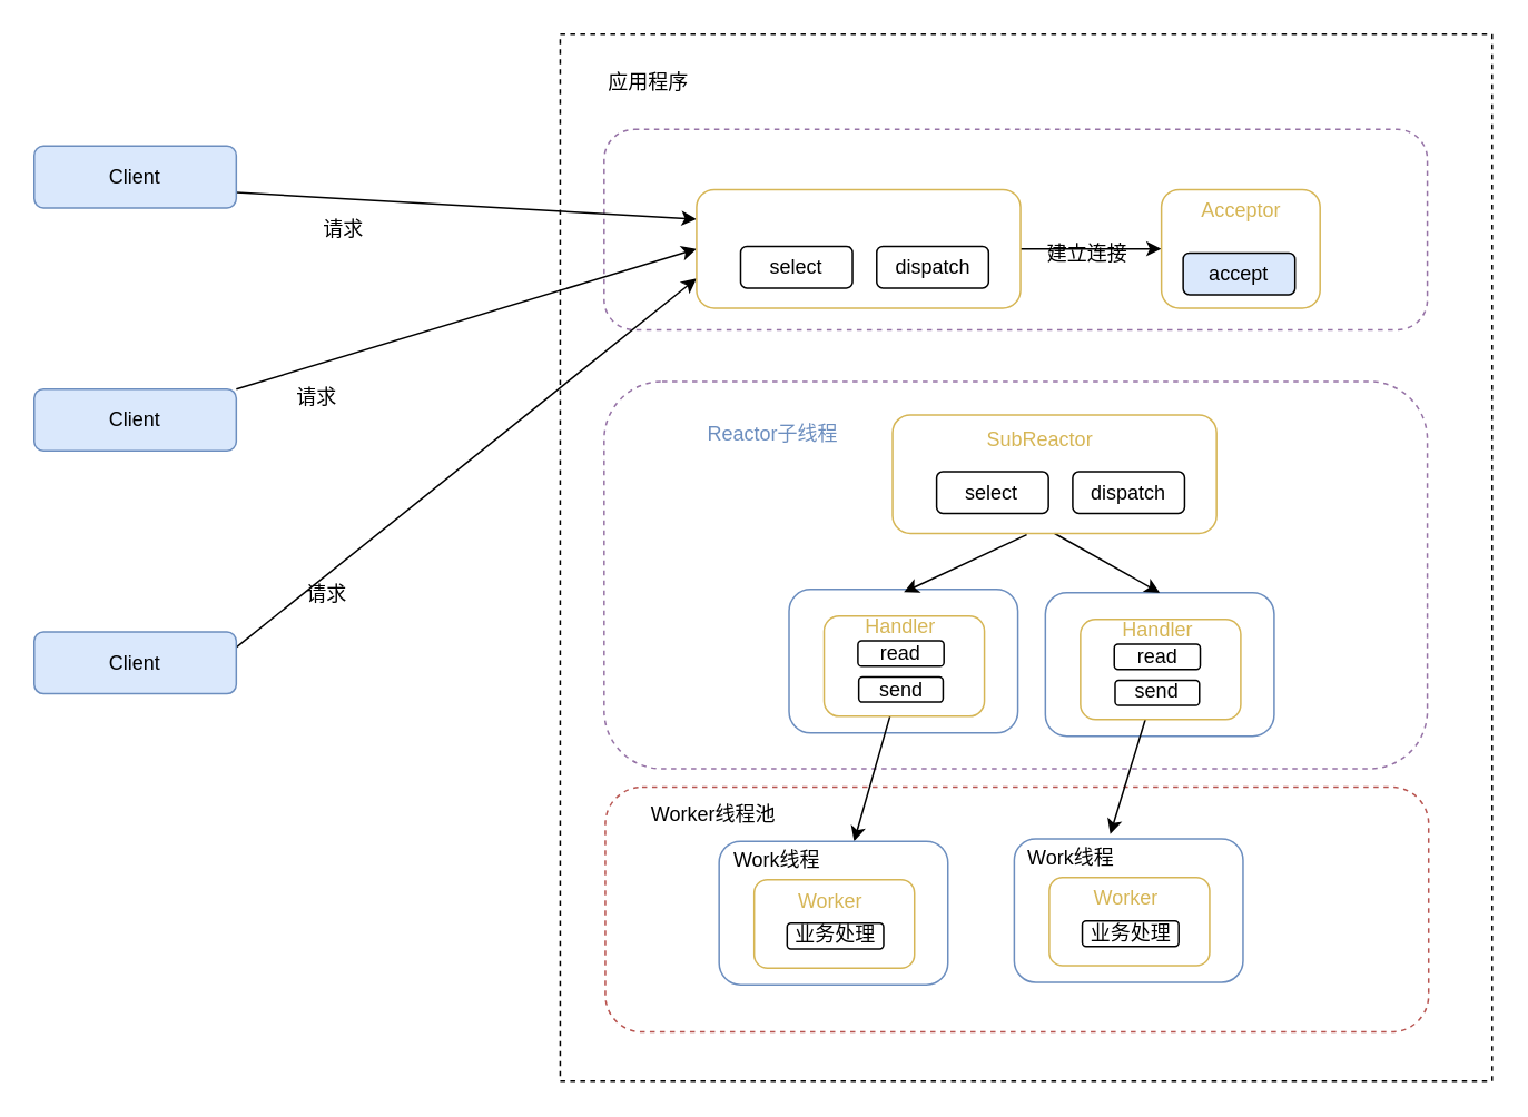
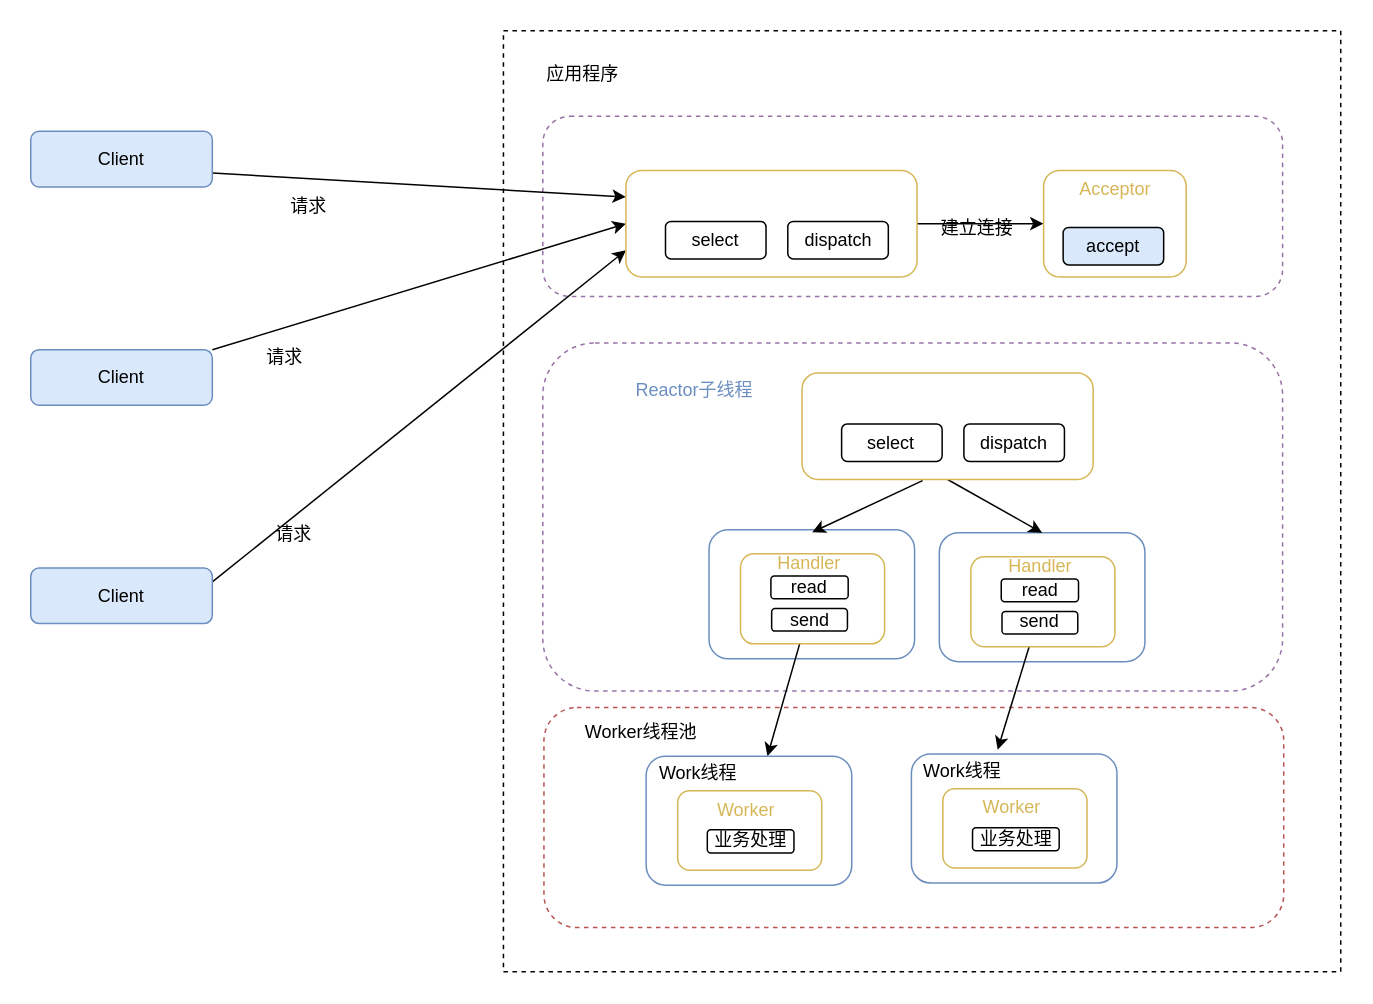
  <mxCell id="0" />
  <mxCell id="1" parent="0" />
  <mxCell id="2" value="" style="rounded=0;whiteSpace=wrap;html=1;fillColor=none;dashed=1;" vertex="1" parent="1"><mxGeometry x="335" y="20" width="558" height="627" as="geometry" /></mxCell>
  <mxCell id="3" value="" style="rounded=1;whiteSpace=wrap;html=1;fillColor=none;dashed=1;strokeColor=#9673a6;" vertex="1" parent="1"><mxGeometry x="361.25" y="228" width="493" height="232" as="geometry" /></mxCell>
  <mxCell id="4" value="" style="rounded=1;whiteSpace=wrap;html=1;fillColor=none;dashed=1;strokeColor=#9673a6;" vertex="1" parent="1"><mxGeometry x="361.25" y="77" width="493" height="120" as="geometry" /></mxCell>
  <mxCell id="5" value="" style="rounded=1;whiteSpace=wrap;html=1;fillColor=none;strokeColor=#b85450;dashed=1;" vertex="1" parent="1"><mxGeometry x="362" y="471" width="493" height="146.62" as="geometry" /></mxCell>
  <mxCell id="6" style="rounded=0;orthogonalLoop=1;jettySize=auto;html=1;entryX=0;entryY=0.25;entryDx=0;entryDy=0;exitX=1;exitY=0.75;exitDx=0;exitDy=0;" edge="1" parent="1" source="7" target="17"><mxGeometry relative="1" as="geometry"><mxPoint x="259" y="236" as="targetPoint" /></mxGeometry></mxCell>
  <mxCell id="7" value="Client" style="rounded=1;whiteSpace=wrap;html=1;fillColor=#dae8fc;strokeColor=#6c8ebf;" vertex="1" parent="1"><mxGeometry x="20" y="87" width="121" height="37" as="geometry" /></mxCell>
  <mxCell id="8" style="rounded=0;orthogonalLoop=1;jettySize=auto;html=1;entryX=0;entryY=0.5;entryDx=0;entryDy=0;" edge="1" parent="1" source="9" target="17"><mxGeometry relative="1" as="geometry"><mxPoint x="259" y="251" as="targetPoint" /></mxGeometry></mxCell>
  <mxCell id="9" value="Client" style="rounded=1;whiteSpace=wrap;html=1;fillColor=#dae8fc;strokeColor=#6c8ebf;" vertex="1" parent="1"><mxGeometry x="20" y="232.5" width="121" height="37" as="geometry" /></mxCell>
  <mxCell id="10" style="rounded=0;orthogonalLoop=1;jettySize=auto;html=1;entryX=0;entryY=0.75;entryDx=0;entryDy=0;exitX=1;exitY=0.25;exitDx=0;exitDy=0;" edge="1" parent="1" source="11" target="17"><mxGeometry relative="1" as="geometry"><mxPoint x="259" y="266" as="targetPoint" /></mxGeometry></mxCell>
  <mxCell id="11" value="Client" style="rounded=1;whiteSpace=wrap;html=1;fillColor=#dae8fc;strokeColor=#6c8ebf;" vertex="1" parent="1"><mxGeometry x="20" y="378" width="121" height="37" as="geometry" /></mxCell>
  <mxCell id="12" value="应用程序" style="text;html=1;align=center;verticalAlign=middle;whiteSpace=wrap;rounded=0;" vertex="1" parent="1"><mxGeometry x="358" y="34" width="60" height="30" as="geometry" /></mxCell>
  <mxCell id="13" value="请求" style="text;html=1;align=center;verticalAlign=middle;resizable=0;points=[];autosize=1;strokeColor=none;fillColor=none;" vertex="1" parent="1"><mxGeometry x="184" y="124" width="42" height="26" as="geometry" /></mxCell>
  <mxCell id="14" value="请求" style="text;html=1;align=center;verticalAlign=middle;resizable=0;points=[];autosize=1;strokeColor=none;fillColor=none;" vertex="1" parent="1"><mxGeometry x="168" y="225" width="42" height="26" as="geometry" /></mxCell>
  <mxCell id="15" value="请求" style="text;html=1;align=center;verticalAlign=middle;resizable=0;points=[];autosize=1;strokeColor=none;fillColor=none;" vertex="1" parent="1"><mxGeometry x="174" y="343" width="42" height="26" as="geometry" /></mxCell>
  <mxCell id="16" style="rounded=0;orthogonalLoop=1;jettySize=auto;html=1;exitX=1;exitY=0.5;exitDx=0;exitDy=0;entryX=0;entryY=0.5;entryDx=0;entryDy=0;" edge="1" parent="1" source="17" target="20"><mxGeometry relative="1" as="geometry" /></mxCell>
  <mxCell id="17" value="" style="rounded=1;whiteSpace=wrap;html=1;fillColor=none;strokeColor=#D6B656;movable=1;resizable=1;rotatable=1;deletable=1;editable=1;locked=0;connectable=1;" vertex="1" parent="1"><mxGeometry x="416.63" y="113" width="194" height="71" as="geometry" /></mxCell>
  <mxCell id="18" value="select" style="rounded=1;whiteSpace=wrap;html=1;movable=1;resizable=1;rotatable=1;deletable=1;editable=1;locked=0;connectable=1;" vertex="1" parent="1"><mxGeometry x="443" y="147" width="67" height="25" as="geometry" /></mxCell>
  <mxCell id="19" value="dispatch" style="rounded=1;whiteSpace=wrap;html=1;movable=1;resizable=1;rotatable=1;deletable=1;editable=1;locked=0;connectable=1;" vertex="1" parent="1"><mxGeometry x="524.5" y="147" width="67" height="25" as="geometry" /></mxCell>
  <mxCell id="20" value="" style="rounded=1;whiteSpace=wrap;html=1;fillColor=none;strokeColor=#D6B656;movable=1;resizable=1;rotatable=1;deletable=1;editable=1;locked=0;connectable=1;" vertex="1" parent="1"><mxGeometry x="695" y="113" width="95" height="71" as="geometry" /></mxCell>
  <mxCell id="21" value="Acceptor" style="text;html=1;strokeColor=none;fillColor=none;align=center;verticalAlign=middle;whiteSpace=wrap;rounded=0;fontColor=#D6B656;" vertex="1" parent="1"><mxGeometry x="713" y="111" width="60" height="30" as="geometry" /></mxCell>
  <mxCell id="22" value="accept" style="rounded=1;whiteSpace=wrap;html=1;movable=1;resizable=1;rotatable=1;deletable=1;editable=1;locked=0;connectable=1;fillColor=#dae8fc;" vertex="1" parent="1"><mxGeometry x="708" y="151" width="67" height="25" as="geometry" /></mxCell>
  <mxCell id="23" value="建立连接" style="text;html=1;strokeColor=none;fillColor=none;align=center;verticalAlign=middle;whiteSpace=wrap;rounded=0;" vertex="1" parent="1"><mxGeometry x="620.75" y="137" width="60" height="30" as="geometry" /></mxCell>
  <mxCell id="24" value="" style="rounded=1;whiteSpace=wrap;html=1;fillColor=none;strokeColor=#6c8ebf;movable=1;resizable=1;rotatable=1;deletable=1;editable=1;locked=0;connectable=1;" vertex="1" parent="1"><mxGeometry x="472" y="352.53" width="137" height="86" as="geometry" /></mxCell>
  <mxCell id="25" style="rounded=0;orthogonalLoop=1;jettySize=auto;html=1;" edge="1" parent="1" source="26" target="41"><mxGeometry relative="1" as="geometry" /></mxCell>
  <mxCell id="26" value="" style="rounded=1;whiteSpace=wrap;html=1;fillColor=none;strokeColor=#D6B656;movable=1;resizable=1;rotatable=1;deletable=1;editable=1;locked=0;connectable=1;" vertex="1" parent="1"><mxGeometry x="493" y="368.57" width="96" height="59.96" as="geometry" /></mxCell>
  <mxCell id="27" value="Handler" style="text;html=1;strokeColor=none;fillColor=none;align=center;verticalAlign=middle;whiteSpace=wrap;rounded=0;fontColor=#D6B656;movable=1;resizable=1;rotatable=1;deletable=1;editable=1;locked=0;connectable=1;" vertex="1" parent="1"><mxGeometry x="509" y="362.938" width="60" height="23.455" as="geometry" /></mxCell>
  <mxCell id="28" value="read" style="rounded=1;whiteSpace=wrap;html=1;movable=1;resizable=1;rotatable=1;deletable=1;editable=1;locked=0;connectable=1;" vertex="1" parent="1"><mxGeometry x="513.25" y="383.335" width="51.5" height="15.195" as="geometry" /></mxCell>
  <mxCell id="29" value="send" style="rounded=1;whiteSpace=wrap;html=1;movable=1;resizable=1;rotatable=1;deletable=1;editable=1;locked=0;connectable=1;" vertex="1" parent="1"><mxGeometry x="513.75" y="405.026" width="50.5" height="15.021" as="geometry" /></mxCell>
  <mxCell id="30" value="" style="rounded=1;whiteSpace=wrap;html=1;fillColor=none;strokeColor=#6c8ebf;movable=1;resizable=1;rotatable=1;deletable=1;editable=1;locked=0;connectable=1;" vertex="1" parent="1"><mxGeometry x="625.5" y="354.47" width="137" height="86" as="geometry" /></mxCell>
  <mxCell id="31" style="rounded=0;orthogonalLoop=1;jettySize=auto;html=1;entryX=0.75;entryY=0;entryDx=0;entryDy=0;" edge="1" parent="1" source="32" target="40"><mxGeometry relative="1" as="geometry" /></mxCell>
  <mxCell id="32" value="" style="rounded=1;whiteSpace=wrap;html=1;fillColor=none;strokeColor=#D6B656;movable=1;resizable=1;rotatable=1;deletable=1;editable=1;locked=0;connectable=1;" vertex="1" parent="1"><mxGeometry x="646.5" y="370.51" width="96" height="59.96" as="geometry" /></mxCell>
  <mxCell id="33" value="Handler" style="text;html=1;strokeColor=none;fillColor=none;align=center;verticalAlign=middle;whiteSpace=wrap;rounded=0;fontColor=#D6B656;movable=1;resizable=1;rotatable=1;deletable=1;editable=1;locked=0;connectable=1;" vertex="1" parent="1"><mxGeometry x="662.5" y="364.878" width="60" height="23.455" as="geometry" /></mxCell>
  <mxCell id="34" value="read" style="rounded=1;whiteSpace=wrap;html=1;movable=1;resizable=1;rotatable=1;deletable=1;editable=1;locked=0;connectable=1;" vertex="1" parent="1"><mxGeometry x="666.75" y="385.275" width="51.5" height="15.195" as="geometry" /></mxCell>
  <mxCell id="35" value="send" style="rounded=1;whiteSpace=wrap;html=1;movable=1;resizable=1;rotatable=1;deletable=1;editable=1;locked=0;connectable=1;" vertex="1" parent="1"><mxGeometry x="667.25" y="406.966" width="50.5" height="15.021" as="geometry" /></mxCell>
  <mxCell id="36" value="" style="rounded=1;whiteSpace=wrap;html=1;fillColor=none;strokeColor=#6c8ebf;movable=1;resizable=1;rotatable=1;deletable=1;editable=1;locked=0;connectable=1;" vertex="1" parent="1"><mxGeometry x="606.87" y="501.94" width="137" height="86" as="geometry" /></mxCell>
  <mxCell id="37" value="" style="rounded=1;whiteSpace=wrap;html=1;fillColor=none;strokeColor=#D6B656;movable=1;resizable=1;rotatable=1;deletable=1;editable=1;locked=0;connectable=1;" vertex="1" parent="1"><mxGeometry x="627.87" y="525.06" width="96" height="52.88" as="geometry" /></mxCell>
  <mxCell id="38" value="Worker" style="text;html=1;strokeColor=none;fillColor=none;align=center;verticalAlign=middle;whiteSpace=wrap;rounded=0;fontColor=#D6B656;movable=1;resizable=1;rotatable=1;deletable=1;editable=1;locked=0;connectable=1;" vertex="1" parent="1"><mxGeometry x="643.87" y="526.348" width="60" height="23.455" as="geometry" /></mxCell>
  <mxCell id="39" value="业务处理" style="rounded=1;whiteSpace=wrap;html=1;movable=1;resizable=1;rotatable=1;deletable=1;editable=1;locked=0;connectable=1;" vertex="1" parent="1"><mxGeometry x="647.62" y="551.06" width="57.75" height="15.4" as="geometry" /></mxCell>
  <mxCell id="40" value="Work线程" style="text;html=1;strokeColor=none;fillColor=none;align=center;verticalAlign=middle;whiteSpace=wrap;rounded=0;" vertex="1" parent="1"><mxGeometry x="595.37" y="499.06" width="92" height="29" as="geometry" /></mxCell>
  <mxCell id="41" value="" style="rounded=1;whiteSpace=wrap;html=1;fillColor=none;strokeColor=#6c8ebf;movable=1;resizable=1;rotatable=1;deletable=1;editable=1;locked=0;connectable=1;" vertex="1" parent="1"><mxGeometry x="430.12" y="503.38" width="137" height="86" as="geometry" /></mxCell>
  <mxCell id="42" value="" style="rounded=1;whiteSpace=wrap;html=1;fillColor=none;strokeColor=#D6B656;movable=1;resizable=1;rotatable=1;deletable=1;editable=1;locked=0;connectable=1;" vertex="1" parent="1"><mxGeometry x="451.12" y="526.5" width="96" height="52.88" as="geometry" /></mxCell>
  <mxCell id="43" value="Worker" style="text;html=1;strokeColor=none;fillColor=none;align=center;verticalAlign=middle;whiteSpace=wrap;rounded=0;fontColor=#D6B656;movable=1;resizable=1;rotatable=1;deletable=1;editable=1;locked=0;connectable=1;" vertex="1" parent="1"><mxGeometry x="467.12" y="527.788" width="60" height="23.455" as="geometry" /></mxCell>
  <mxCell id="44" value="业务处理" style="rounded=1;whiteSpace=wrap;html=1;movable=1;resizable=1;rotatable=1;deletable=1;editable=1;locked=0;connectable=1;" vertex="1" parent="1"><mxGeometry x="470.87" y="552.5" width="57.75" height="15.4" as="geometry" /></mxCell>
  <mxCell id="45" value="Work线程" style="text;html=1;strokeColor=none;fillColor=none;align=center;verticalAlign=middle;whiteSpace=wrap;rounded=0;" vertex="1" parent="1"><mxGeometry x="418.62" y="500.5" width="92" height="29" as="geometry" /></mxCell>
  <mxCell id="46" value="Worker线程池" style="text;html=1;strokeColor=none;fillColor=none;align=center;verticalAlign=middle;whiteSpace=wrap;rounded=0;" vertex="1" parent="1"><mxGeometry x="382.87" y="473.38" width="88" height="30" as="geometry" /></mxCell>
  <mxCell id="47" value="Reactor子线程" style="text;html=1;strokeColor=none;fillColor=none;align=center;verticalAlign=middle;whiteSpace=wrap;rounded=0;fontColor=#6C8EBF;" vertex="1" parent="1"><mxGeometry x="416.25" y="245" width="93" height="30" as="geometry" /></mxCell>
  <mxCell id="48" style="rounded=0;orthogonalLoop=1;jettySize=auto;html=1;exitX=0.5;exitY=1;exitDx=0;exitDy=0;entryX=0.5;entryY=0;entryDx=0;entryDy=0;" edge="1" parent="1" source="49" target="30"><mxGeometry relative="1" as="geometry" /></mxCell>
  <mxCell id="49" value="" style="rounded=1;whiteSpace=wrap;html=1;fillColor=none;strokeColor=#D6B656;movable=1;resizable=1;rotatable=1;deletable=1;editable=1;locked=0;connectable=1;" vertex="1" parent="1"><mxGeometry x="534" y="248" width="194" height="71" as="geometry" /></mxCell>
- <mxCell id="50" value="SubReactor" style="text;html=1;strokeColor=none;fillColor=none;align=center;verticalAlign=middle;whiteSpace=wrap;rounded=0;fontColor=#D6B656;" vertex="1" parent="1"><mxGeometry x="582.37" y="248" width="81" height="30" as="geometry" /></mxCell>
  <mxCell id="51" value="select" style="rounded=1;whiteSpace=wrap;html=1;movable=1;resizable=1;rotatable=1;deletable=1;editable=1;locked=0;connectable=1;" vertex="1" parent="1"><mxGeometry x="560.37" y="282" width="67" height="25" as="geometry" /></mxCell>
  <mxCell id="52" value="dispatch" style="rounded=1;whiteSpace=wrap;html=1;movable=1;resizable=1;rotatable=1;deletable=1;editable=1;locked=0;connectable=1;" vertex="1" parent="1"><mxGeometry x="641.87" y="282" width="67" height="25" as="geometry" /></mxCell>
  <mxCell id="53" style="rounded=0;orthogonalLoop=1;jettySize=auto;html=1;entryX=0.364;entryY=0.544;entryDx=0;entryDy=0;entryPerimeter=0;exitX=0.414;exitY=1.011;exitDx=0;exitDy=0;exitPerimeter=0;" edge="1" parent="1" source="49" target="3"><mxGeometry relative="1" as="geometry" /></mxCell>
